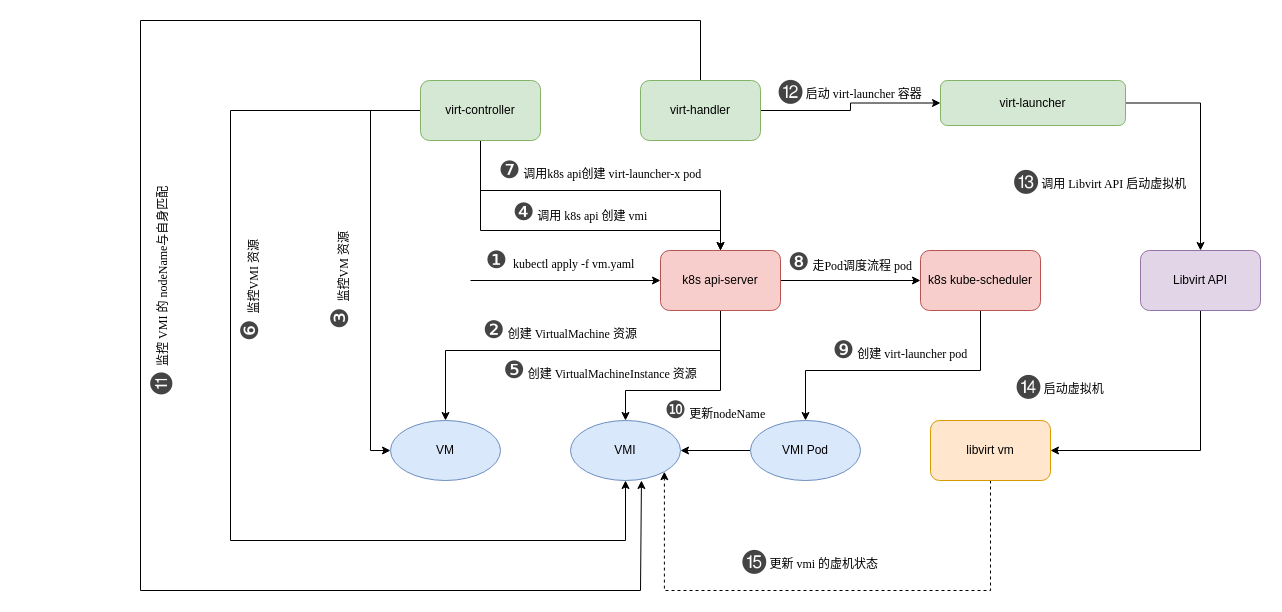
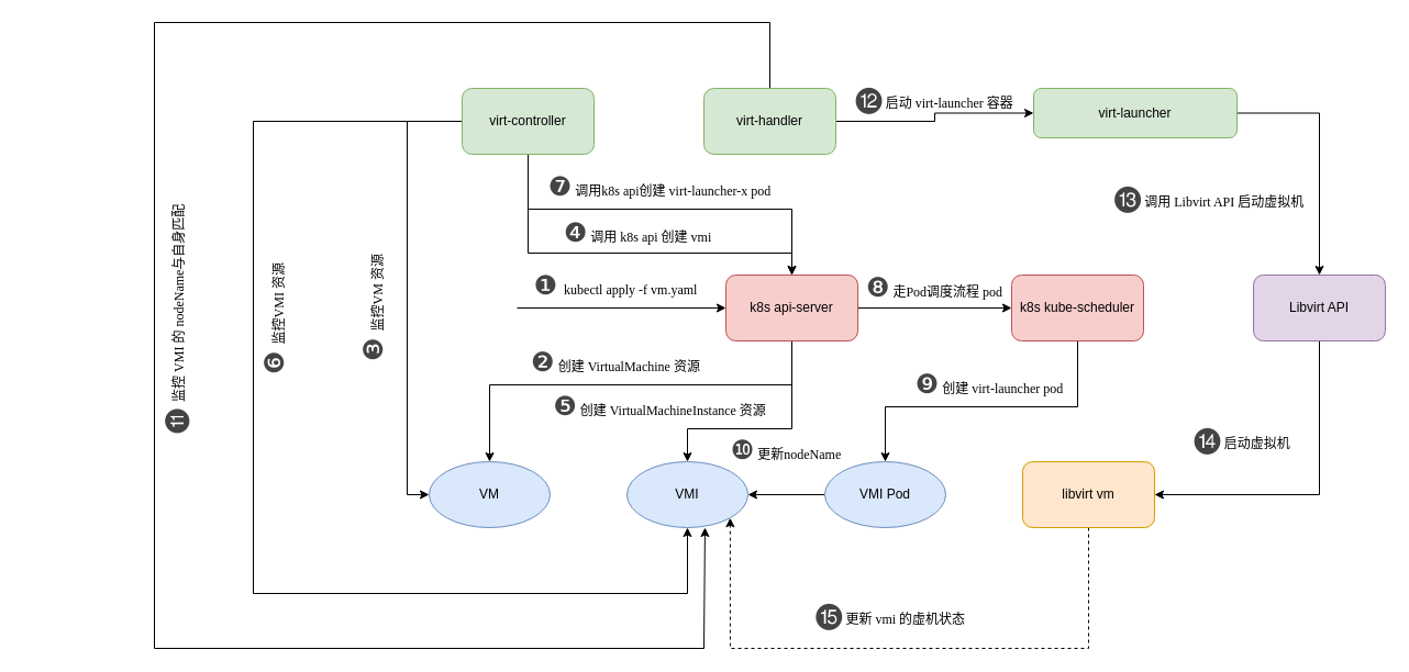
  <mxCell id="0" />
  <mxCell id="1" parent="0" />
  <mxCell id="2" style="edgeStyle=orthogonalEdgeStyle;rounded=0;orthogonalLoop=1;jettySize=auto;html=1;entryX=0;entryY=0.5;entryDx=0;entryDy=0;fontFamily=Comic Sans MS;" edge="1" parent="1" source="6" target="16"><mxGeometry relative="1" as="geometry"><Array as="points"><mxPoint x="370" y="110" /><mxPoint x="370" y="450" /></Array></mxGeometry></mxCell>
  <mxCell id="3" style="edgeStyle=orthogonalEdgeStyle;rounded=0;orthogonalLoop=1;jettySize=auto;html=1;entryX=0.5;entryY=0;entryDx=0;entryDy=0;fontFamily=Comic Sans MS;" edge="1" parent="1" source="6" target="15"><mxGeometry relative="1" as="geometry"><Array as="points"><mxPoint x="480" y="230" /><mxPoint x="720" y="230" /></Array></mxGeometry></mxCell>
  <mxCell id="4" style="edgeStyle=orthogonalEdgeStyle;rounded=0;orthogonalLoop=1;jettySize=auto;html=1;entryX=0.5;entryY=1;entryDx=0;entryDy=0;fontFamily=Comic Sans MS;" edge="1" parent="1" source="6" target="17"><mxGeometry relative="1" as="geometry"><Array as="points"><mxPoint x="230" y="110" /><mxPoint x="230" y="540" /><mxPoint x="625" y="540" /></Array></mxGeometry></mxCell>
  <mxCell id="5" style="edgeStyle=orthogonalEdgeStyle;rounded=0;orthogonalLoop=1;jettySize=auto;html=1;entryX=0.5;entryY=0;entryDx=0;entryDy=0;fontFamily=Comic Sans MS;" edge="1" parent="1" source="6" target="15"><mxGeometry relative="1" as="geometry"><Array as="points"><mxPoint x="480" y="190" /><mxPoint x="720" y="190" /></Array></mxGeometry></mxCell>
  <mxCell id="6" value="virt-controller" style="rounded=1;whiteSpace=wrap;html=1;fillColor=#d5e8d4;strokeColor=#82b366;" vertex="1" parent="1"><mxGeometry x="420" y="80" width="120" height="60" as="geometry" /></mxCell>
  <mxCell id="7" style="edgeStyle=orthogonalEdgeStyle;rounded=0;orthogonalLoop=1;jettySize=auto;html=1;entryX=0.645;entryY=1;entryDx=0;entryDy=0;fontFamily=Comic Sans MS;entryPerimeter=0;" edge="1" parent="1" source="9" target="17"><mxGeometry relative="1" as="geometry"><Array as="points"><mxPoint x="700" y="20" /><mxPoint x="140" y="20" /><mxPoint x="140" y="590" /><mxPoint x="640" y="590" /></Array></mxGeometry></mxCell>
  <mxCell id="8" style="edgeStyle=orthogonalEdgeStyle;rounded=0;orthogonalLoop=1;jettySize=auto;html=1;fontFamily=Comic Sans MS;" edge="1" parent="1" source="9" target="11"><mxGeometry relative="1" as="geometry" /></mxCell>
  <mxCell id="9" value="virt-handler" style="rounded=1;whiteSpace=wrap;html=1;fillColor=#d5e8d4;strokeColor=#82b366;" vertex="1" parent="1"><mxGeometry x="640" y="80" width="120" height="60" as="geometry" /></mxCell>
  <mxCell id="10" style="edgeStyle=orthogonalEdgeStyle;rounded=0;orthogonalLoop=1;jettySize=auto;html=1;fontFamily=Comic Sans MS;" edge="1" parent="1" source="11" target="23"><mxGeometry relative="1" as="geometry" /></mxCell>
  <mxCell id="11" value="virt-launcher" style="rounded=1;whiteSpace=wrap;html=1;fillColor=#d5e8d4;strokeColor=#82b366;" vertex="1" parent="1"><mxGeometry x="940" y="80" width="185" height="45" as="geometry" /></mxCell>
  <mxCell id="12" style="edgeStyle=orthogonalEdgeStyle;rounded=0;orthogonalLoop=1;jettySize=auto;html=1;entryX=0.5;entryY=0;entryDx=0;entryDy=0;fontFamily=Comic Sans MS;" edge="1" parent="1" source="15" target="16"><mxGeometry relative="1" as="geometry"><Array as="points"><mxPoint x="720" y="350" /><mxPoint x="445" y="350" /></Array></mxGeometry></mxCell>
  <mxCell id="13" style="edgeStyle=orthogonalEdgeStyle;rounded=0;orthogonalLoop=1;jettySize=auto;html=1;fontFamily=Comic Sans MS;" edge="1" parent="1" source="15" target="17"><mxGeometry relative="1" as="geometry"><Array as="points"><mxPoint x="720" y="390" /><mxPoint x="625" y="390" /></Array></mxGeometry></mxCell>
  <mxCell id="14" style="edgeStyle=orthogonalEdgeStyle;rounded=0;orthogonalLoop=1;jettySize=auto;html=1;entryX=0;entryY=0.5;entryDx=0;entryDy=0;fontFamily=Comic Sans MS;" edge="1" parent="1" source="15" target="34"><mxGeometry relative="1" as="geometry" /></mxCell>
  <mxCell id="15" value="k8s api-server" style="rounded=1;whiteSpace=wrap;html=1;fillColor=#f8cecc;strokeColor=#b85450;" vertex="1" parent="1"><mxGeometry x="660" y="250" width="120" height="60" as="geometry" /></mxCell>
  <mxCell id="16" value="VM" style="ellipse;whiteSpace=wrap;html=1;fillColor=#dae8fc;strokeColor=#6c8ebf;" vertex="1" parent="1"><mxGeometry x="390" y="420" width="110" height="60" as="geometry" /></mxCell>
  <mxCell id="17" value="VMI" style="ellipse;whiteSpace=wrap;html=1;fillColor=#dae8fc;strokeColor=#6c8ebf;" vertex="1" parent="1"><mxGeometry x="570" y="420" width="110" height="60" as="geometry" /></mxCell>
  <mxCell id="18" style="edgeStyle=orthogonalEdgeStyle;rounded=0;orthogonalLoop=1;jettySize=auto;html=1;entryX=1;entryY=0.5;entryDx=0;entryDy=0;fontFamily=Comic Sans MS;" edge="1" parent="1" source="19" target="17"><mxGeometry relative="1" as="geometry" /></mxCell>
  <mxCell id="19" value="VMI Pod" style="ellipse;whiteSpace=wrap;html=1;fillColor=#dae8fc;strokeColor=#6c8ebf;" vertex="1" parent="1"><mxGeometry x="750" y="420" width="110" height="60" as="geometry" /></mxCell>
  <mxCell id="20" style="edgeStyle=orthogonalEdgeStyle;rounded=0;orthogonalLoop=1;jettySize=auto;html=1;entryX=1;entryY=1;entryDx=0;entryDy=0;fontFamily=Comic Sans MS;dashed=1;" edge="1" parent="1" source="21" target="17"><mxGeometry relative="1" as="geometry"><Array as="points"><mxPoint x="990" y="590" /><mxPoint x="664" y="590" /></Array></mxGeometry></mxCell>
  <mxCell id="21" value="libvirt vm" style="rounded=1;whiteSpace=wrap;html=1;fillColor=#ffe6cc;strokeColor=#d79b00;" vertex="1" parent="1"><mxGeometry x="930" y="420" width="120" height="60" as="geometry" /></mxCell>
  <mxCell id="22" style="edgeStyle=orthogonalEdgeStyle;rounded=0;orthogonalLoop=1;jettySize=auto;html=1;entryX=1;entryY=0.5;entryDx=0;entryDy=0;fontFamily=Comic Sans MS;" edge="1" parent="1" source="23" target="21"><mxGeometry relative="1" as="geometry"><Array as="points"><mxPoint x="1200" y="450" /></Array></mxGeometry></mxCell>
  <mxCell id="23" value="Libvirt API" style="rounded=1;whiteSpace=wrap;html=1;fillColor=#e1d5e7;strokeColor=#9673a6;" vertex="1" parent="1"><mxGeometry x="1140" y="250" width="120" height="60" as="geometry" /></mxCell>
  <mxCell id="24" value="" style="endArrow=classic;html=1;entryX=0;entryY=0.5;entryDx=0;entryDy=0;" edge="1" parent="1" target="15"><mxGeometry width="50" height="50" relative="1" as="geometry"><mxPoint x="470" y="280" as="sourcePoint" /><mxPoint x="890" y="220" as="targetPoint" /></mxGeometry></mxCell>
  <mxCell id="25" value="&lt;span style=&quot;color: rgb(68 , 68 , 68) ; font-size: x-large ; background-color: rgb(255 , 255 , 255)&quot;&gt;❶&amp;nbsp;&lt;/span&gt;kubectl apply -f vm.yaml" style="text;html=1;strokeColor=none;fillColor=none;align=center;verticalAlign=middle;whiteSpace=wrap;rounded=0;fontFamily=Comic Sans MS;" vertex="1" parent="1"><mxGeometry x="440" y="250" width="240" height="20" as="geometry" /></mxCell>
  <mxCell id="26" value="&lt;span style=&quot;color: rgb(68 , 68 , 68) ; font-size: x-large ; background-color: rgb(255 , 255 , 255)&quot;&gt;❷&lt;/span&gt;&amp;nbsp;创建 VirtualMachine 资源" style="text;html=1;strokeColor=none;fillColor=none;align=center;verticalAlign=middle;whiteSpace=wrap;rounded=0;fontFamily=Comic Sans MS;" vertex="1" parent="1"><mxGeometry x="440" y="320" width="240" height="20" as="geometry" /></mxCell>
  <mxCell id="27" value="&lt;span style=&quot;color: rgb(68 , 68 , 68) ; font-size: x-large ; background-color: rgb(255 , 255 , 255)&quot;&gt;❸&lt;/span&gt;&amp;nbsp; 监控VM 资源" style="text;html=1;strokeColor=none;fillColor=none;align=center;verticalAlign=middle;whiteSpace=wrap;rounded=0;fontFamily=Comic Sans MS;rotation=-90;" vertex="1" parent="1"><mxGeometry x="280" y="270" width="120" height="20" as="geometry" /></mxCell>
  <mxCell id="28" value="&lt;span style=&quot;color: rgb(68 , 68 , 68) ; font-size: x-large ; background-color: rgb(255 , 255 , 255)&quot;&gt;❹&lt;/span&gt;&amp;nbsp;调用 k8s api 创建 vmi" style="text;html=1;strokeColor=none;fillColor=none;align=center;verticalAlign=middle;whiteSpace=wrap;rounded=0;fontFamily=Comic Sans MS;" vertex="1" parent="1"><mxGeometry x="460" y="202" width="240" height="20" as="geometry" /></mxCell>
  <mxCell id="29" value="&lt;span style=&quot;color: rgb(68 , 68 , 68) ; font-size: x-large ; background-color: rgb(255 , 255 , 255)&quot;&gt;❺&lt;/span&gt;&amp;nbsp;创建 VirtualMachineInstance 资源" style="text;html=1;strokeColor=none;fillColor=none;align=center;verticalAlign=middle;whiteSpace=wrap;rounded=0;fontFamily=Comic Sans MS;" vertex="1" parent="1"><mxGeometry x="480" y="360" width="240" height="20" as="geometry" /></mxCell>
  <mxCell id="30" value="&lt;span style=&quot;color: rgb(68 , 68 , 68) ; font-size: x-large ; background-color: rgb(255 , 255 , 255)&quot;&gt;❻&lt;/span&gt;&amp;nbsp; 监控VMI 资源" style="text;html=1;strokeColor=none;fillColor=none;align=center;verticalAlign=middle;whiteSpace=wrap;rounded=0;fontFamily=Comic Sans MS;rotation=-90;" vertex="1" parent="1"><mxGeometry x="190" y="280" width="120" height="20" as="geometry" /></mxCell>
  <mxCell id="31" value="&lt;span style=&quot;color: rgb(68 , 68 , 68) ; font-size: x-large ; background-color: rgb(255 , 255 , 255)&quot;&gt;❼&lt;/span&gt;&amp;nbsp;调用k8s api创建 virt-launcher-x pod" style="text;html=1;strokeColor=none;fillColor=none;align=center;verticalAlign=middle;whiteSpace=wrap;rounded=0;fontFamily=Comic Sans MS;" vertex="1" parent="1"><mxGeometry x="470" y="160" width="260" height="20" as="geometry" /></mxCell>
  <mxCell id="32" value="&lt;span style=&quot;color: rgb(68 , 68 , 68) ; font-size: x-large ; background-color: rgb(255 , 255 , 255)&quot;&gt;❾&lt;/span&gt;&amp;nbsp;创建 virt-launcher pod" style="text;html=1;strokeColor=none;fillColor=none;align=center;verticalAlign=middle;whiteSpace=wrap;rounded=0;fontFamily=Comic Sans MS;" vertex="1" parent="1"><mxGeometry x="810" y="340" width="180" height="20" as="geometry" /></mxCell>
  <mxCell id="33" style="edgeStyle=orthogonalEdgeStyle;rounded=0;orthogonalLoop=1;jettySize=auto;html=1;entryX=0.5;entryY=0;entryDx=0;entryDy=0;fontFamily=Comic Sans MS;" edge="1" parent="1" source="34" target="19"><mxGeometry relative="1" as="geometry"><Array as="points"><mxPoint x="980" y="370" /><mxPoint x="805" y="370" /></Array></mxGeometry></mxCell>
  <mxCell id="34" value="k8s kube-scheduler" style="rounded=1;whiteSpace=wrap;html=1;fillColor=#f8cecc;strokeColor=#b85450;" vertex="1" parent="1"><mxGeometry x="920" y="250" width="120" height="60" as="geometry" /></mxCell>
  <mxCell id="35" value="&lt;span style=&quot;color: rgb(68 , 68 , 68) ; font-size: x-large ; background-color: rgb(255 , 255 , 255)&quot;&gt;❽&lt;/span&gt;&amp;nbsp;走Pod调度流程 pod" style="text;html=1;strokeColor=none;fillColor=none;align=center;verticalAlign=middle;whiteSpace=wrap;rounded=0;fontFamily=Comic Sans MS;" vertex="1" parent="1"><mxGeometry x="780" y="252" width="140" height="20" as="geometry" /></mxCell>
  <mxCell id="36" value="&lt;span style=&quot;color: rgb(68 , 68 , 68) ; font-size: 22px ; background-color: rgb(255 , 255 , 255)&quot;&gt;⓫&lt;/span&gt;&amp;nbsp; 监控 VMI 的 nodeName与自身匹配" style="text;html=1;strokeColor=none;fillColor=none;align=center;verticalAlign=middle;whiteSpace=wrap;rounded=0;fontFamily=Comic Sans MS;rotation=-90;" vertex="1" parent="1"><mxGeometry x="20" y="280" width="280" height="20" as="geometry" /></mxCell>
  <mxCell id="37" value="&lt;span style=&quot;color: rgb(68 , 68 , 68) ; font-size: x-large ; background-color: rgb(255 , 255 , 255)&quot;&gt;⓬&lt;/span&gt;&amp;nbsp;启动 virt-launcher 容器" style="text;html=1;strokeColor=none;fillColor=none;align=center;verticalAlign=middle;whiteSpace=wrap;rounded=0;fontFamily=Comic Sans MS;" vertex="1" parent="1"><mxGeometry x="770" y="80" width="160" height="20" as="geometry" /></mxCell>
  <mxCell id="38" value="&lt;span style=&quot;color: rgb(68 , 68 , 68) ; font-size: x-large ; background-color: rgb(255 , 255 , 255)&quot;&gt;⓭&lt;/span&gt;&amp;nbsp;调用 Libvirt API 启动虚拟机" style="text;html=1;strokeColor=none;fillColor=none;align=center;verticalAlign=middle;whiteSpace=wrap;rounded=0;fontFamily=Comic Sans MS;" vertex="1" parent="1"><mxGeometry x="1000" y="170" width="200" height="20" as="geometry" /></mxCell>
- <mxCell id="39" value="&lt;span style=&quot;color: rgb(68 , 68 , 68) ; font-size: x-large ; background-color: rgb(255 , 255 , 255)&quot;&gt;⓮&lt;/span&gt;&amp;nbsp;启动虚拟机" style="text;html=1;strokeColor=none;fillColor=none;align=center;verticalAlign=middle;whiteSpace=wrap;rounded=0;fontFamily=Comic Sans MS;" vertex="1" parent="1"><mxGeometry x="960" y="375" width="200" height="20" as="geometry" /></mxCell>
+ <mxCell id="39" value="&lt;span style=&quot;color: rgb(68 , 68 , 68) ; font-size: x-large ; background-color: rgb(255 , 255 , 255)&quot;&gt;⓮&lt;/span&gt;&amp;nbsp;启动虚拟机" style="text;html=1;strokeColor=none;fillColor=none;align=center;verticalAlign=middle;whiteSpace=wrap;rounded=0;fontFamily=Comic Sans MS;" vertex="1" parent="1"><mxGeometry x="1030" y="390" width="200" height="20" as="geometry" /></mxCell>
  <mxCell id="40" value="&lt;span style=&quot;color: rgb(68 , 68 , 68) ; font-size: x-large ; background-color: rgb(255 , 255 , 255)&quot;&gt;❿&lt;/span&gt;&amp;nbsp;更新nodeName" style="text;html=1;strokeColor=none;fillColor=none;align=center;verticalAlign=middle;whiteSpace=wrap;rounded=0;fontFamily=Comic Sans MS;" vertex="1" parent="1"><mxGeometry x="650" y="400" width="130" height="20" as="geometry" /></mxCell>
  <mxCell id="41" value="&lt;span style=&quot;color: rgb(68 , 68 , 68) ; font-size: x-large ; background-color: rgb(255 , 255 , 255)&quot;&gt;⓯&lt;/span&gt;&amp;nbsp;更新 vmi 的虚机状态" style="text;html=1;strokeColor=none;fillColor=none;align=center;verticalAlign=middle;whiteSpace=wrap;rounded=0;fontFamily=Comic Sans MS;" vertex="1" parent="1"><mxGeometry x="710" y="550" width="200" height="20" as="geometry" /></mxCell>
